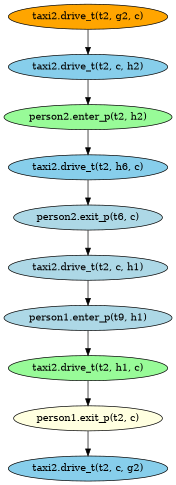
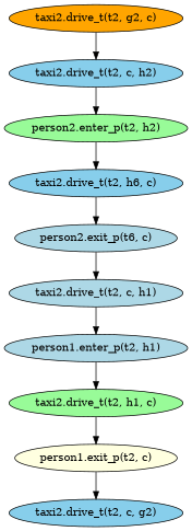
  digraph {
    node [fillcolor=skyblue style=filled]
    "taxi2.drive_t(t2, g2, c)" [fillcolor=orange]
    "taxi2.drive_t(t2, c, h2)"
    "person2.enter_p(t2, h2)" [fillcolor=palegreen]
    n4 [label="taxi2.drive_t(t2, h6, c)"]
    n5 [fillcolor=lightblue label="person2.exit_p(t6, c)"]
    "taxi2.drive_t(t2, c, h1)" [fillcolor=lightblue]
-   "person1.enter_p(t2, h1)" [fillcolor=lightblue label="person1.enter_p(t9, h1)"]
+   "person1.enter_p(t2, h1)" [fillcolor=lightblue]
    "taxi2.drive_t(t2, h1, c)" [fillcolor=palegreen]
    "person1.exit_p(t2, c)" [fillcolor=lightyellow]
    "taxi2.drive_t(t2, c, g2)"
    "taxi2.drive_t(t2, g2, c)" -> "taxi2.drive_t(t2, c, h2)"
    "taxi2.drive_t(t2, c, h2)" -> "person2.enter_p(t2, h2)"
    "person2.enter_p(t2, h2)" -> n4
    n4 -> n5
    n5 -> "taxi2.drive_t(t2, c, h1)"
    "taxi2.drive_t(t2, c, h1)" -> "person1.enter_p(t2, h1)"
    "person1.enter_p(t2, h1)" -> "taxi2.drive_t(t2, h1, c)"
    "taxi2.drive_t(t2, h1, c)" -> "person1.exit_p(t2, c)"
    "person1.exit_p(t2, c)" -> "taxi2.drive_t(t2, c, g2)"
  }
